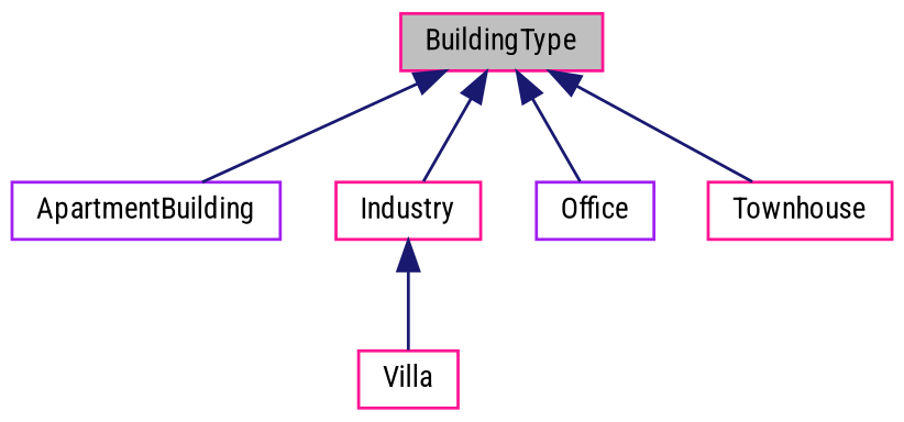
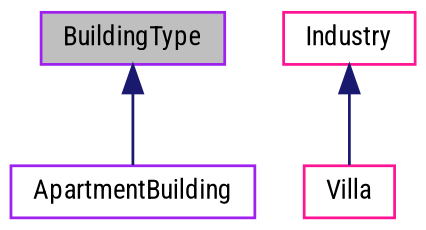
  digraph {
    fontname="Roboto Condensed"
    node [color=deeppink fillcolor=white fontname="Roboto Condensed" fontsize=10 shape=record style=filled]
    edge [color=midnightblue dir=back fontname="Roboto Condensed" fontsize=10 labelfontname=Helvetica labelfontsize=10 style=solid]
-   n1 [fillcolor=grey75 fontcolor=black height=0.2 label=BuildingType width=0.4]
+   n1 [color=purple fillcolor=grey75 fontcolor=black height=0.2 label=BuildingType width=0.4]
    n2 [color=purple height=0.2 label=ApartmentBuilding width=0.4]
    n3 [height=0.2 label=Industry width=0.4]
-   n4 [color=purple height=0.2 label=Office width=0.4]
-   n5 [height=0.2 label=Townhouse width=0.4]
    n6 [height=0.2 label=Villa width=0.4]
    n1 -> n2
-   n1 -> n3
-   n1 -> n4
-   n1 -> n5
    n3 -> n6
  }
